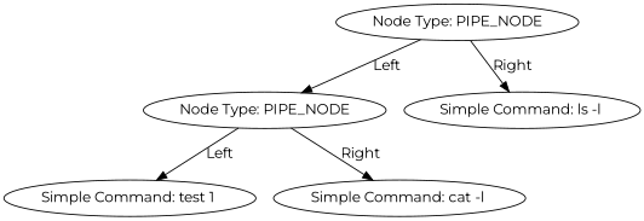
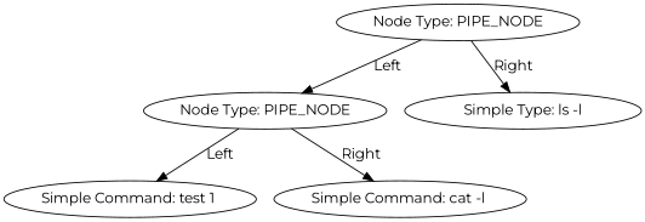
  digraph {
    fontname=Montserrat
    node [fontname=Montserrat]
    edge [fontname=Montserrat]
    n1 [label="Node Type: PIPE_NODE"]
    n2 [label="Node Type: PIPE_NODE"]
-   n3 [label="Simple Command: ls -l "]
+   n3 [label="Simple Type: ls -l"]
    n4 [label="Simple Command: test 1 "]
    n5 [label="Simple Command: cat -l "]
    n1 -> n2 [label=Left]
    n1 -> n3 [label=Right]
    n2 -> n4 [label=Left]
    n2 -> n5 [label=Right]
  }
